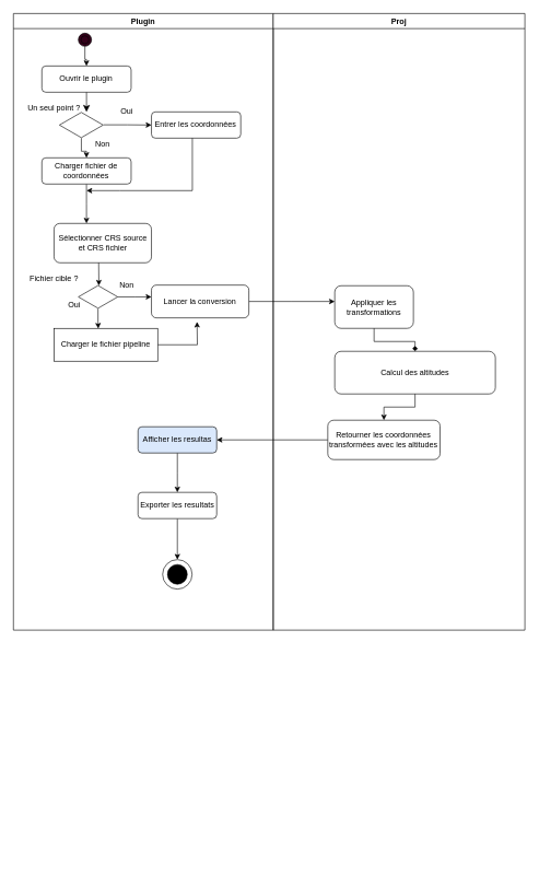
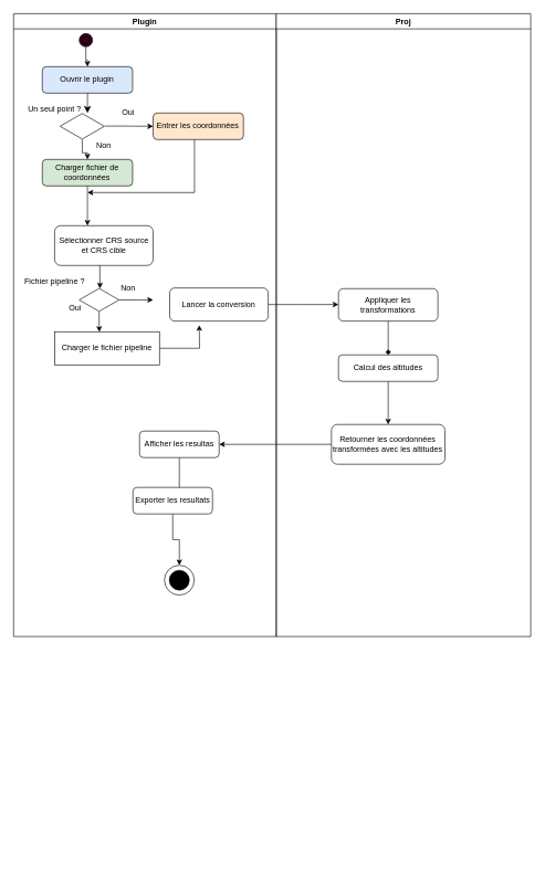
  <mxCell id="0" />
  <mxCell id="1" parent="0" />
  <mxCell id="2" value="" style="group" vertex="1" connectable="0" parent="1"><mxGeometry x="20" y="20" width="780" height="1310" as="geometry" /></mxCell>
  <mxCell id="3" value="Plugin" style="swimlane;whiteSpace=wrap;html=1;" vertex="1" parent="2"><mxGeometry width="396.19" height="940" as="geometry" /></mxCell>
- <mxCell id="4" value="Ouvrir le plugin" style="rounded=1;whiteSpace=wrap;html=1;" vertex="1" parent="3"><mxGeometry x="43.333" y="80" width="136.19" height="40" as="geometry" /></mxCell>
+ <mxCell id="4" value="Ouvrir le plugin" style="rounded=1;whiteSpace=wrap;html=1;fillColor=#dae8fc;" vertex="1" parent="3"><mxGeometry x="43.333" y="80" width="136.19" height="40" as="geometry" /></mxCell>
  <mxCell id="5" value="" style="edgeStyle=orthogonalEdgeStyle;rounded=0;orthogonalLoop=1;jettySize=auto;html=1;" edge="1" parent="3" source="6" target="4"><mxGeometry relative="1" as="geometry"><mxPoint x="111.429" y="40" as="sourcePoint" /></mxGeometry></mxCell>
  <mxCell id="6" value="" style="ellipse;shape=doubleEllipse;whiteSpace=wrap;html=1;aspect=fixed;fillColor=#33001A;" vertex="1" parent="3"><mxGeometry x="99.048" y="30" width="20" height="20" as="geometry" /></mxCell>
  <mxCell id="7" value="" style="edgeStyle=segmentEdgeStyle;endArrow=classic;html=1;curved=0;rounded=0;endSize=8;startSize=8;exitX=0.5;exitY=1;exitDx=0;exitDy=0;" edge="1" parent="3" source="4"><mxGeometry width="50" height="50" relative="1" as="geometry"><mxPoint x="111.429" y="190" as="sourcePoint" /><mxPoint x="111.429" y="150" as="targetPoint" /></mxGeometry></mxCell>
  <mxCell id="8" style="edgeStyle=orthogonalEdgeStyle;rounded=0;orthogonalLoop=1;jettySize=auto;html=1;" edge="1" parent="3" source="9"><mxGeometry relative="1" as="geometry"><mxPoint x="111.429" y="320" as="targetPoint" /></mxGeometry></mxCell>
- <mxCell id="9" value="Charger fichier de coordonnées" style="rounded=1;whiteSpace=wrap;html=1;" vertex="1" parent="3"><mxGeometry x="43.333" y="220" width="136.19" height="40" as="geometry" /></mxCell>
+ <mxCell id="9" value="Charger fichier de coordonnées" style="rounded=1;whiteSpace=wrap;html=1;fillColor=#d5e8d4;" vertex="1" parent="3"><mxGeometry x="43.333" y="220" width="136.19" height="40" as="geometry" /></mxCell>
  <mxCell id="10" style="edgeStyle=orthogonalEdgeStyle;rounded=0;orthogonalLoop=1;jettySize=auto;html=1;exitX=0.458;exitY=0.985;exitDx=0;exitDy=0;exitPerimeter=0;" edge="1" parent="3" source="11"><mxGeometry relative="1" as="geometry"><mxPoint x="111.429" y="270" as="targetPoint" /><Array as="points"><mxPoint x="272.381" y="270" /><mxPoint x="162.19" y="270" /></Array></mxGeometry></mxCell>
- <mxCell id="11" value="Entrer les coordonnées" style="rounded=1;whiteSpace=wrap;html=1;" vertex="1" parent="3"><mxGeometry x="210.476" y="150" width="136.19" height="40" as="geometry" /></mxCell>
+ <mxCell id="11" value="Entrer les coordonnées" style="rounded=1;whiteSpace=wrap;html=1;fillColor=#ffe6cc;" vertex="1" parent="3"><mxGeometry x="210.476" y="150" width="136.19" height="40" as="geometry" /></mxCell>
  <mxCell id="12" value="" style="edgeStyle=orthogonalEdgeStyle;rounded=0;orthogonalLoop=1;jettySize=auto;html=1;" edge="1" parent="3" source="14" target="9"><mxGeometry relative="1" as="geometry" /></mxCell>
  <mxCell id="13" value="" style="edgeStyle=orthogonalEdgeStyle;rounded=0;orthogonalLoop=1;jettySize=auto;html=1;exitX=1.01;exitY=0.492;exitDx=0;exitDy=0;exitPerimeter=0;" edge="1" parent="3" source="14" target="11"><mxGeometry relative="1" as="geometry"><mxPoint x="185.714" y="150" as="sourcePoint" /></mxGeometry></mxCell>
  <mxCell id="14" value="" style="html=1;whiteSpace=wrap;aspect=fixed;shape=isoRectangle;" vertex="1" parent="3"><mxGeometry x="70.15" y="150" width="66.67" height="40" as="geometry" /></mxCell>
  <mxCell id="15" value="Un seul point ?" style="text;html=1;align=center;verticalAlign=middle;whiteSpace=wrap;rounded=0;" vertex="1" parent="3"><mxGeometry y="130" width="123.81" height="30" as="geometry" /></mxCell>
  <mxCell id="16" value="Oui" style="text;html=1;align=center;verticalAlign=middle;whiteSpace=wrap;rounded=0;" vertex="1" parent="3"><mxGeometry x="136.19" y="140" width="74.286" height="20" as="geometry" /></mxCell>
  <mxCell id="17" value="Non" style="text;html=1;align=center;verticalAlign=middle;whiteSpace=wrap;rounded=0;" vertex="1" parent="3"><mxGeometry x="99.048" y="190" width="74.286" height="20" as="geometry" /></mxCell>
- <mxCell id="18" value="Sélectionner CRS source et CRS fichier" style="rounded=1;whiteSpace=wrap;html=1;" vertex="1" parent="3"><mxGeometry x="61.905" y="320" width="148.571" height="60" as="geometry" /></mxCell>
+ <mxCell id="18" value="Sélectionner CRS source et CRS cible" style="rounded=1;whiteSpace=wrap;html=1;" vertex="1" parent="3"><mxGeometry x="61.905" y="320" width="148.571" height="60" as="geometry" /></mxCell>
  <mxCell id="19" style="edgeStyle=orthogonalEdgeStyle;rounded=0;orthogonalLoop=1;jettySize=auto;html=1;" edge="1" parent="3" source="21"><mxGeometry relative="1" as="geometry"><mxPoint x="210.476" y="432" as="targetPoint" /></mxGeometry></mxCell>
  <mxCell id="20" style="edgeStyle=orthogonalEdgeStyle;rounded=0;orthogonalLoop=1;jettySize=auto;html=1;entryX=0.427;entryY=0.006;entryDx=0;entryDy=0;entryPerimeter=0;" edge="1" parent="3" source="21" target="28"><mxGeometry relative="1" as="geometry"><mxPoint x="136.19" y="480" as="targetPoint" /></mxGeometry></mxCell>
  <mxCell id="21" value="" style="html=1;whiteSpace=wrap;aspect=fixed;shape=isoRectangle;" vertex="1" parent="3"><mxGeometry x="99.048" y="414" width="60" height="36" as="geometry" /></mxCell>
- <mxCell id="22" value="Fichier cible ?" style="text;html=1;align=center;verticalAlign=middle;whiteSpace=wrap;rounded=0;" vertex="1" parent="3"><mxGeometry y="390" width="123.81" height="30" as="geometry" /></mxCell>
+ <mxCell id="22" value="Fichier pipeline ?" style="text;html=1;align=center;verticalAlign=middle;whiteSpace=wrap;rounded=0;" vertex="1" parent="3"><mxGeometry y="390" width="123.81" height="30" as="geometry" /></mxCell>
  <mxCell id="23" value="Non" style="text;html=1;align=center;verticalAlign=middle;whiteSpace=wrap;rounded=0;" vertex="1" parent="3"><mxGeometry x="136.19" y="400" width="74.286" height="30" as="geometry" /></mxCell>
  <mxCell id="24" value="Oui" style="text;html=1;align=center;verticalAlign=middle;whiteSpace=wrap;rounded=0;" vertex="1" parent="3"><mxGeometry x="61.905" y="430" width="61.905" height="30" as="geometry" /></mxCell>
  <mxCell id="25" style="edgeStyle=orthogonalEdgeStyle;rounded=0;orthogonalLoop=1;jettySize=auto;html=1;" edge="1" parent="3" source="26"><mxGeometry relative="1" as="geometry"><mxPoint x="490" y="439" as="targetPoint" /></mxGeometry></mxCell>
- <mxCell id="26" value="Lancer la conversion" style="rounded=1;whiteSpace=wrap;html=1;" vertex="1" parent="3"><mxGeometry x="210.48" y="414" width="148.57" height="50" as="geometry" /></mxCell>
+ <mxCell id="26" value="Lancer la conversion" style="rounded=1;whiteSpace=wrap;html=1;" vertex="1" parent="3"><mxGeometry x="235.48" y="414" width="148.57" height="50" as="geometry" /></mxCell>
  <mxCell id="27" style="edgeStyle=orthogonalEdgeStyle;rounded=0;orthogonalLoop=1;jettySize=auto;html=1;" edge="1" parent="3" source="28"><mxGeometry relative="1" as="geometry"><mxPoint x="280" y="470" as="targetPoint" /></mxGeometry></mxCell>
  <mxCell id="28" value="Charger le fichier pipeline" style="whiteSpace=wrap;html=1;rounded=0;" vertex="1" parent="3"><mxGeometry x="61.9" y="480" width="158.1" height="50" as="geometry" /></mxCell>
  <mxCell id="29" style="edgeStyle=orthogonalEdgeStyle;rounded=0;orthogonalLoop=1;jettySize=auto;html=1;" edge="1" parent="3" source="30"><mxGeometry relative="1" as="geometry"><mxPoint x="250" y="730" as="targetPoint" /></mxGeometry></mxCell>
- <mxCell id="30" value="Afficher les resultas" style="rounded=1;whiteSpace=wrap;html=1;fillColor=#dae8fc;" vertex="1" parent="3"><mxGeometry x="190" y="630" width="120" height="40" as="geometry" /></mxCell>
+ <mxCell id="30" value="Afficher les resultas" style="rounded=1;whiteSpace=wrap;html=1;" vertex="1" parent="3"><mxGeometry x="190" y="630" width="120" height="40" as="geometry" /></mxCell>
  <mxCell id="31" style="edgeStyle=orthogonalEdgeStyle;rounded=0;orthogonalLoop=1;jettySize=auto;html=1;entryX=0.5;entryY=0;entryDx=0;entryDy=0;" edge="1" parent="3" source="32" target="34"><mxGeometry relative="1" as="geometry" /></mxCell>
- <mxCell id="32" value="Exporter les resultats" style="rounded=1;whiteSpace=wrap;html=1;" vertex="1" parent="3"><mxGeometry x="190" y="730" width="120" height="40" as="geometry" /></mxCell>
+ <mxCell id="32" value="Exporter les resultats" style="rounded=1;whiteSpace=wrap;html=1;" vertex="1" parent="3"><mxGeometry x="180" y="715" width="120" height="40" as="geometry" /></mxCell>
  <mxCell id="33" value="" style="ellipse;whiteSpace=wrap;html=1;aspect=fixed;fillColor=#000000;" vertex="1" parent="3"><mxGeometry x="235" y="840" width="30" height="30" as="geometry" /></mxCell>
  <mxCell id="34" value="" style="ellipse;whiteSpace=wrap;html=1;aspect=fixed;fillColor=none;" vertex="1" parent="3"><mxGeometry x="227.5" y="832.5" width="45" height="45" as="geometry" /></mxCell>
  <mxCell id="35" value="" style="endArrow=classic;html=1;rounded=0;entryX=0.521;entryY=0.021;entryDx=0;entryDy=0;entryPerimeter=0;" edge="1" parent="3" target="21"><mxGeometry width="50" height="50" relative="1" as="geometry"><mxPoint x="130" y="380" as="sourcePoint" /><mxPoint x="250" y="364" as="targetPoint" /></mxGeometry></mxCell>
  <mxCell id="36" value="Proj" style="swimlane;whiteSpace=wrap;html=1;" vertex="1" parent="2"><mxGeometry x="396.19" width="383.81" height="940" as="geometry" /></mxCell>
- <mxCell id="37" value="Appliquer les transformations" style="rounded=1;whiteSpace=wrap;html=1;" vertex="1" parent="36"><mxGeometry x="93.81" y="415" width="120" height="65" as="geometry" /></mxCell>
- <mxCell id="38" value="Calcul des altitudes" style="rounded=1;whiteSpace=wrap;html=1;" vertex="1" parent="36"><mxGeometry x="93.81" y="515" width="245" height="65" as="geometry" /></mxCell>
+ <mxCell id="37" value="Appliquer les transformations" style="rounded=1;whiteSpace=wrap;html=1;" vertex="1" parent="36"><mxGeometry x="93.81" y="415" width="150" height="49" as="geometry" /></mxCell>
+ <mxCell id="38" value="Calcul des altitudes" style="rounded=1;whiteSpace=wrap;html=1;" vertex="1" parent="36"><mxGeometry x="93.81" y="515" width="150" height="40" as="geometry" /></mxCell>
  <mxCell id="39" style="edgeStyle=orthogonalEdgeStyle;rounded=0;orthogonalLoop=1;jettySize=auto;html=1;endArrow=diamond;" edge="1" parent="36" source="37" target="38"><mxGeometry relative="1" as="geometry"><mxPoint x="168.81" y="500" as="targetPoint" /></mxGeometry></mxCell>
  <mxCell id="40" style="edgeStyle=orthogonalEdgeStyle;rounded=0;orthogonalLoop=1;jettySize=auto;html=1;" edge="1" parent="36" source="41"><mxGeometry relative="1" as="geometry"><mxPoint x="-86.19" y="650" as="targetPoint" /></mxGeometry></mxCell>
  <mxCell id="41" value="Retourner les coordonnées transformées avec les altitudes" style="rounded=1;whiteSpace=wrap;html=1;" vertex="1" parent="36"><mxGeometry x="83.21" y="620" width="171.19" height="60" as="geometry" /></mxCell>
  <mxCell id="42" style="edgeStyle=orthogonalEdgeStyle;rounded=0;orthogonalLoop=1;jettySize=auto;html=1;" edge="1" parent="36" source="38" target="41"><mxGeometry relative="1" as="geometry"><mxPoint x="113.81" y="650" as="targetPoint" /></mxGeometry></mxCell>
